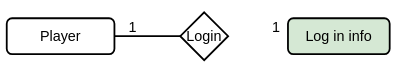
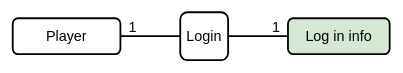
  <mxCell id="0" />
  <mxCell id="1" parent="0" />
  <mxCell id="2" style="edgeStyle=orthogonalEdgeStyle;rounded=0;orthogonalLoop=1;jettySize=auto;html=1;entryX=0;entryY=0.5;entryDx=0;entryDy=0;fontSize=24;strokeWidth=3;endArrow=none;endFill=0;" edge="1" parent="1" source="3" target="6"><mxGeometry relative="1" as="geometry" /></mxCell>
- <mxCell id="3" value="Player" style="rounded=1;whiteSpace=wrap;html=1;fontSize=24;strokeWidth=3;" vertex="1" parent="1"><mxGeometry x="10" y="30" width="180" height="60" as="geometry" /></mxCell>
+ <mxCell id="3" value="Player" style="rounded=1;whiteSpace=wrap;html=1;fontSize=24;strokeWidth=3;" vertex="1" parent="1"><mxGeometry x="20" y="30" width="180" height="60" as="geometry" /></mxCell>
  <mxCell id="4" value="Log in info" style="rounded=1;whiteSpace=wrap;html=1;fontSize=24;strokeWidth=3;fillColor=#d5e8d4;" vertex="1" parent="1"><mxGeometry x="480" y="30" width="170" height="60" as="geometry" /></mxCell>
- <mxCell id="6" value="Login" style="rhombus;whiteSpace=wrap;html=1;fontSize=24;strokeWidth=3;" vertex="1" parent="1"><mxGeometry x="300" y="20" width="80" height="80" as="geometry" /></mxCell>
+ <mxCell id="5" style="edgeStyle=orthogonalEdgeStyle;rounded=0;orthogonalLoop=1;jettySize=auto;html=1;exitX=1;exitY=0.5;exitDx=0;exitDy=0;entryX=0;entryY=0.5;entryDx=0;entryDy=0;fontSize=24;endArrow=none;endFill=0;strokeWidth=3;" edge="1" parent="1" source="6" target="4"><mxGeometry relative="1" as="geometry" /></mxCell>
+ <mxCell id="6" value="Login" style="whiteSpace=wrap;html=1;fontSize=24;strokeWidth=3;rounded=1;" vertex="1" parent="1"><mxGeometry x="300" y="20" width="80" height="80" as="geometry" /></mxCell>
  <mxCell id="7" value="1" style="text;html=1;align=center;verticalAlign=middle;resizable=0;points=[];autosize=1;strokeColor=none;fillColor=none;fontSize=24;" vertex="1" parent="1"><mxGeometry x="205" y="30" width="30" height="30" as="geometry" /></mxCell>
  <mxCell id="8" value="1" style="text;html=1;align=center;verticalAlign=middle;resizable=0;points=[];autosize=1;strokeColor=none;fillColor=none;fontSize=24;" vertex="1" parent="1"><mxGeometry x="445" y="30" width="30" height="30" as="geometry" /></mxCell>
